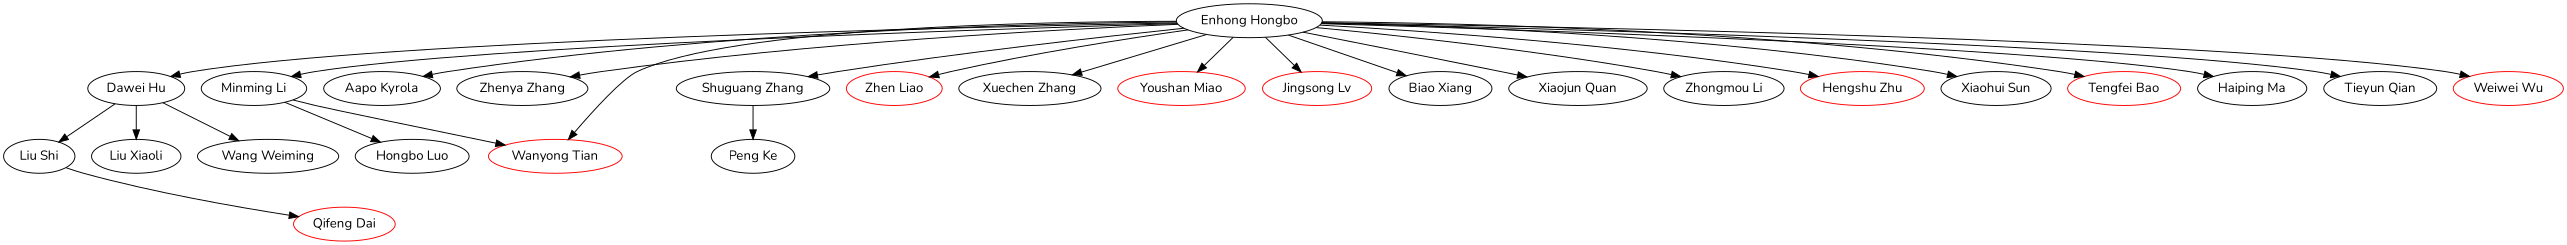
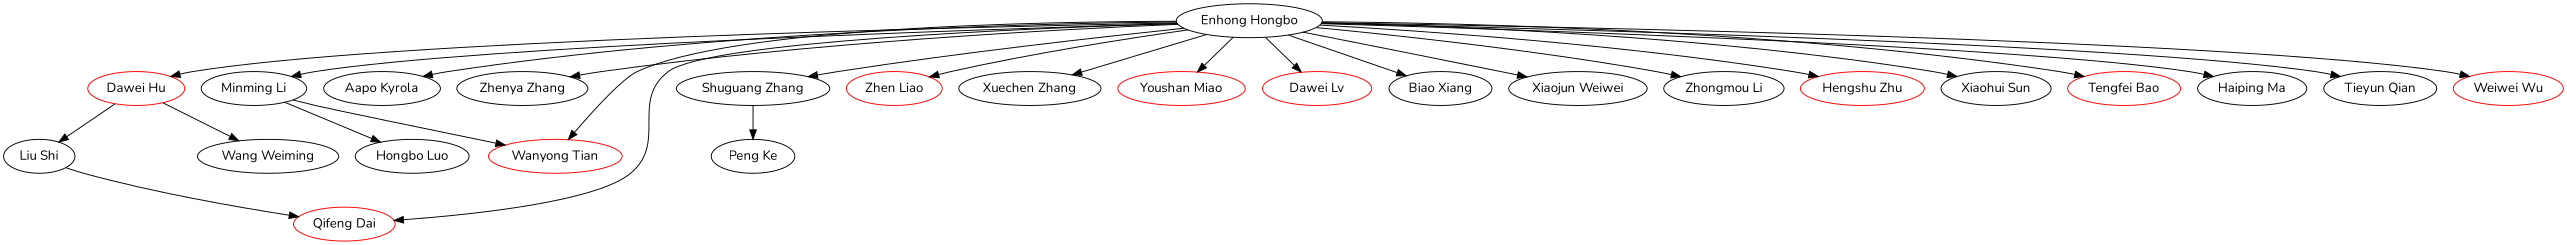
  strict digraph {
    fontname=Nunito
    node [fontname=Nunito]
    edge [fontname=Nunito]
    n1 [label="Enhong Hongbo"]
-   "Dawei Hu"
+   "Dawei Hu" [color=red]
    "Minming Li"
    "Aapo Kyrola"
    "Zhenya Zhang"
    "Wanyong Tian" [color=red]
    "Qifeng Dai" [color=red]
    "Shuguang Zhang"
    "Zhen Liao" [color=red]
    "Xuechen Zhang"
    "Youshan Miao" [color=red]
-   "Jingsong Lv" [color=red]
+   "Jingsong Lv" [color=red label="Dawei Lv"]
    "Biao Xiang"
-   "Xiaojun Quan"
+   "Xiaojun Quan" [label="Xiaojun Weiwei"]
    "Zhongmou Li"
    "Hengshu Zhu" [color=red]
    "Xiaohui Sun"
    "Tengfei Bao" [color=red]
    "Haiping Ma"
    "Tieyun Qian"
    "Weiwei Wu" [color=red]
    "Liu Shi"
-   "Liu Xiaoli"
    "Wang Weiming"
    "Hongbo Luo"
    "Peng Ke"
    n1 -> "Dawei Hu"
    n1 -> "Minming Li"
    n1 -> "Aapo Kyrola"
    n1 -> "Zhenya Zhang"
    n1 -> "Wanyong Tian"
+   n1 -> "Qifeng Dai"
    n1 -> "Shuguang Zhang"
    n1 -> "Zhen Liao"
    n1 -> "Xuechen Zhang"
    n1 -> "Youshan Miao"
    n1 -> "Jingsong Lv"
    n1 -> "Biao Xiang"
    n1 -> "Xiaojun Quan"
    n1 -> "Zhongmou Li"
    n1 -> "Hengshu Zhu"
    n1 -> "Xiaohui Sun"
    n1 -> "Tengfei Bao"
    n1 -> "Haiping Ma"
    n1 -> "Tieyun Qian"
    n1 -> "Weiwei Wu"
    "Dawei Hu" -> "Liu Shi"
-   "Dawei Hu" -> "Liu Xiaoli"
    "Dawei Hu" -> "Wang Weiming"
    "Minming Li" -> "Wanyong Tian"
    "Minming Li" -> "Hongbo Luo"
    "Shuguang Zhang" -> "Peng Ke"
    "Liu Shi" -> "Qifeng Dai"
  }
